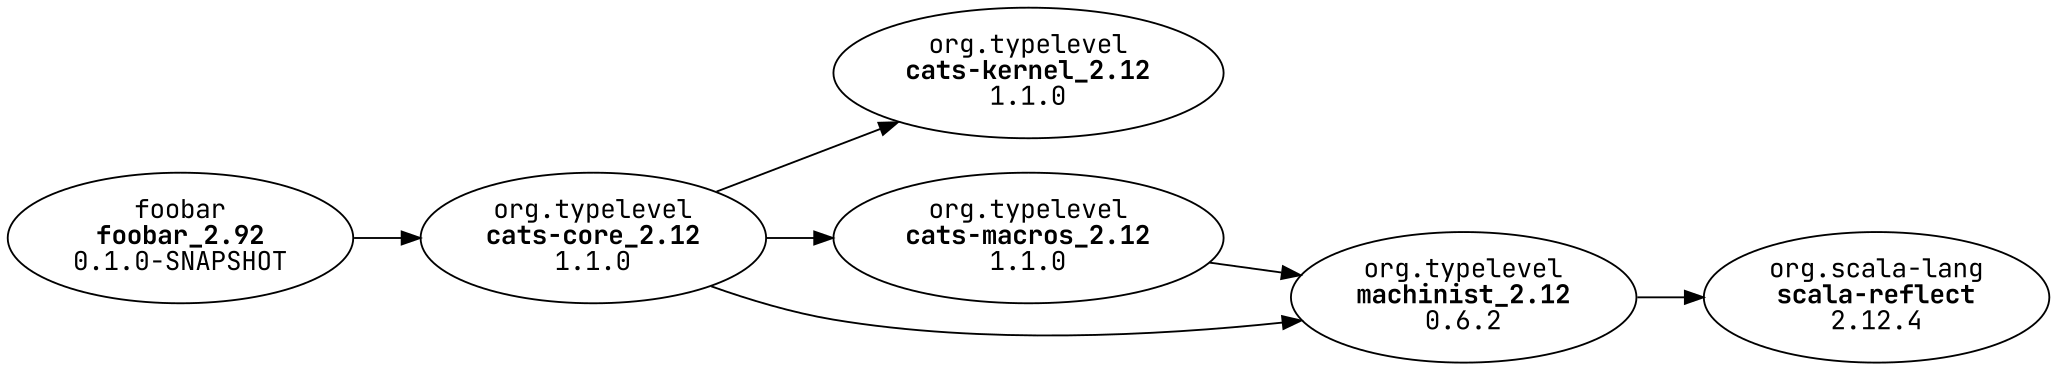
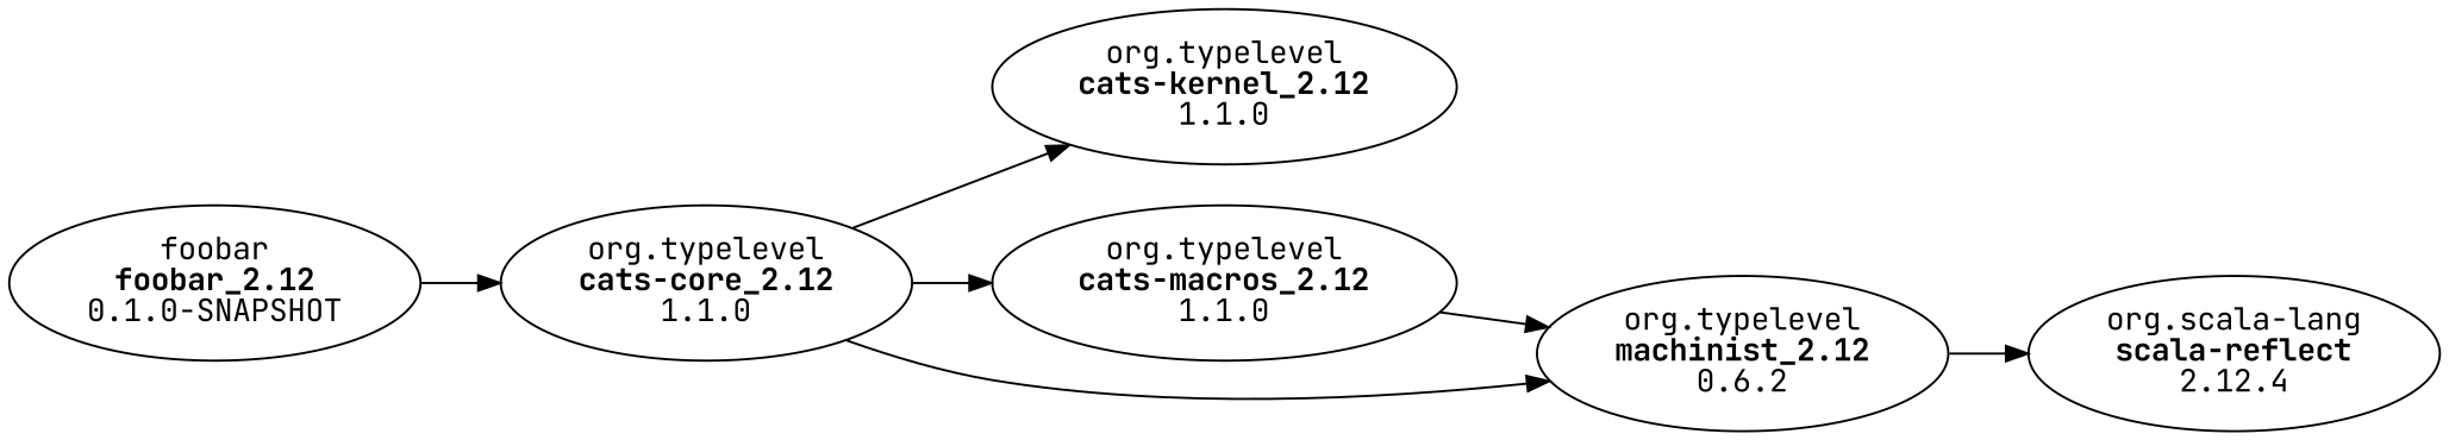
  digraph {
    rankdir=LR
    fontname="JetBrains Mono"
    node [fontname="JetBrains Mono"]
    edge [arrowtail=none fontname="JetBrains Mono"]
-   n1 [label=<foobar<BR/><B>foobar_2.92</B><BR/>0.1.0-SNAPSHOT>]
+   n1 [label=<foobar<BR/><B>foobar_2.12</B><BR/>0.1.0-SNAPSHOT>]
    n2 [label=<org.typelevel<BR/><B>cats-core_2.12</B><BR/>1.1.0>]
    n3 [label=<org.scala-lang<BR/><B>scala-reflect</B><BR/>2.12.4>]
    n4 [label=<org.typelevel<BR/><B>cats-kernel_2.12</B><BR/>1.1.0>]
    n5 [label=<org.typelevel<BR/><B>cats-macros_2.12</B><BR/>1.1.0>]
    n6 [label=<org.typelevel<BR/><B>machinist_2.12</B><BR/>0.6.2>]
    n1 -> n2
    n2 -> n4
    n2 -> n5
    n2 -> n6
    n5 -> n6
    n6 -> n3
  }
